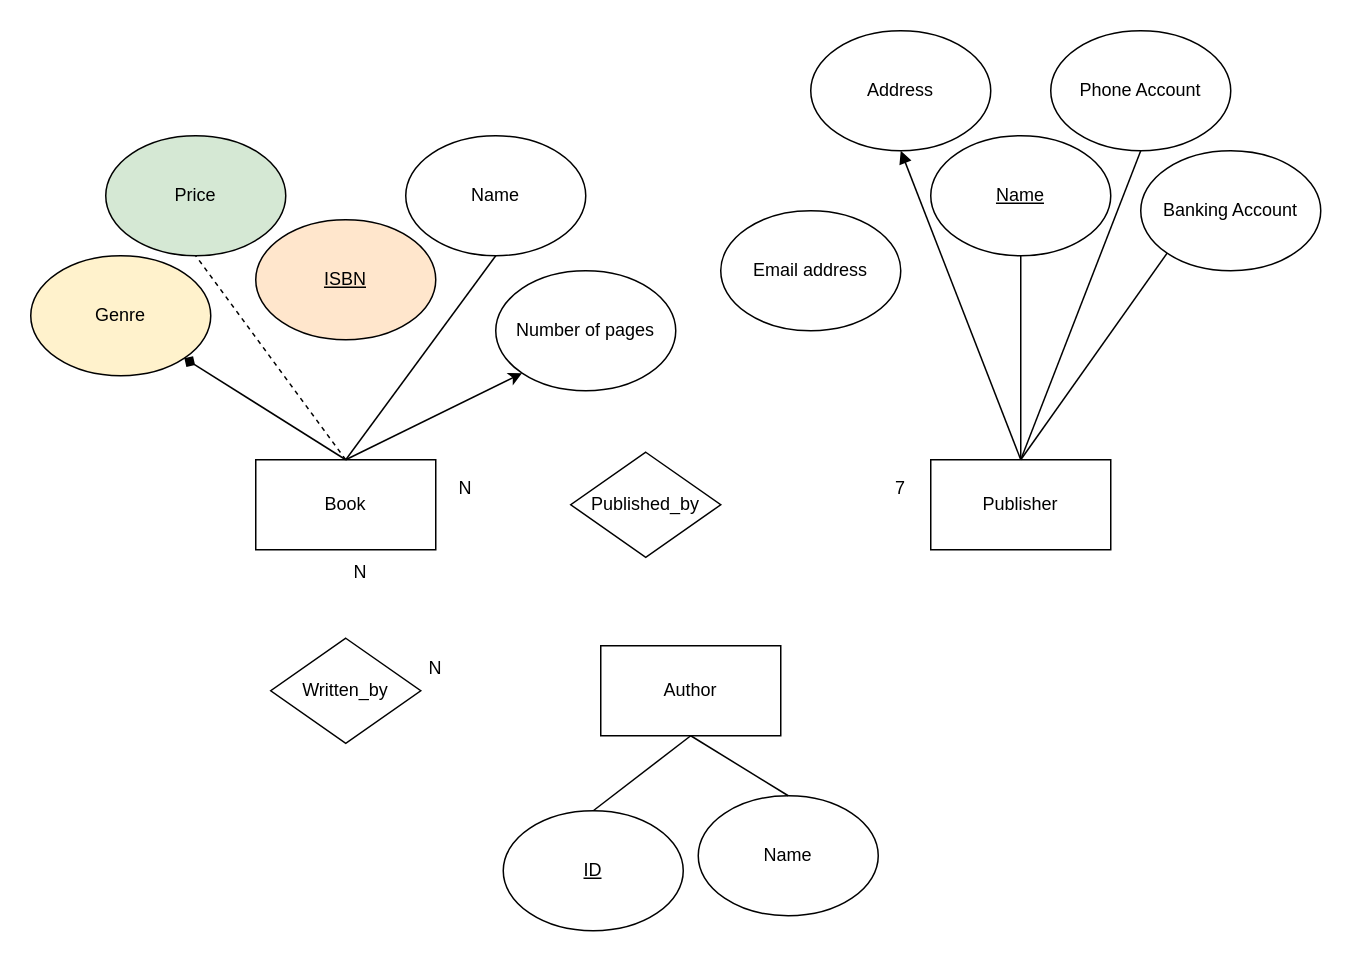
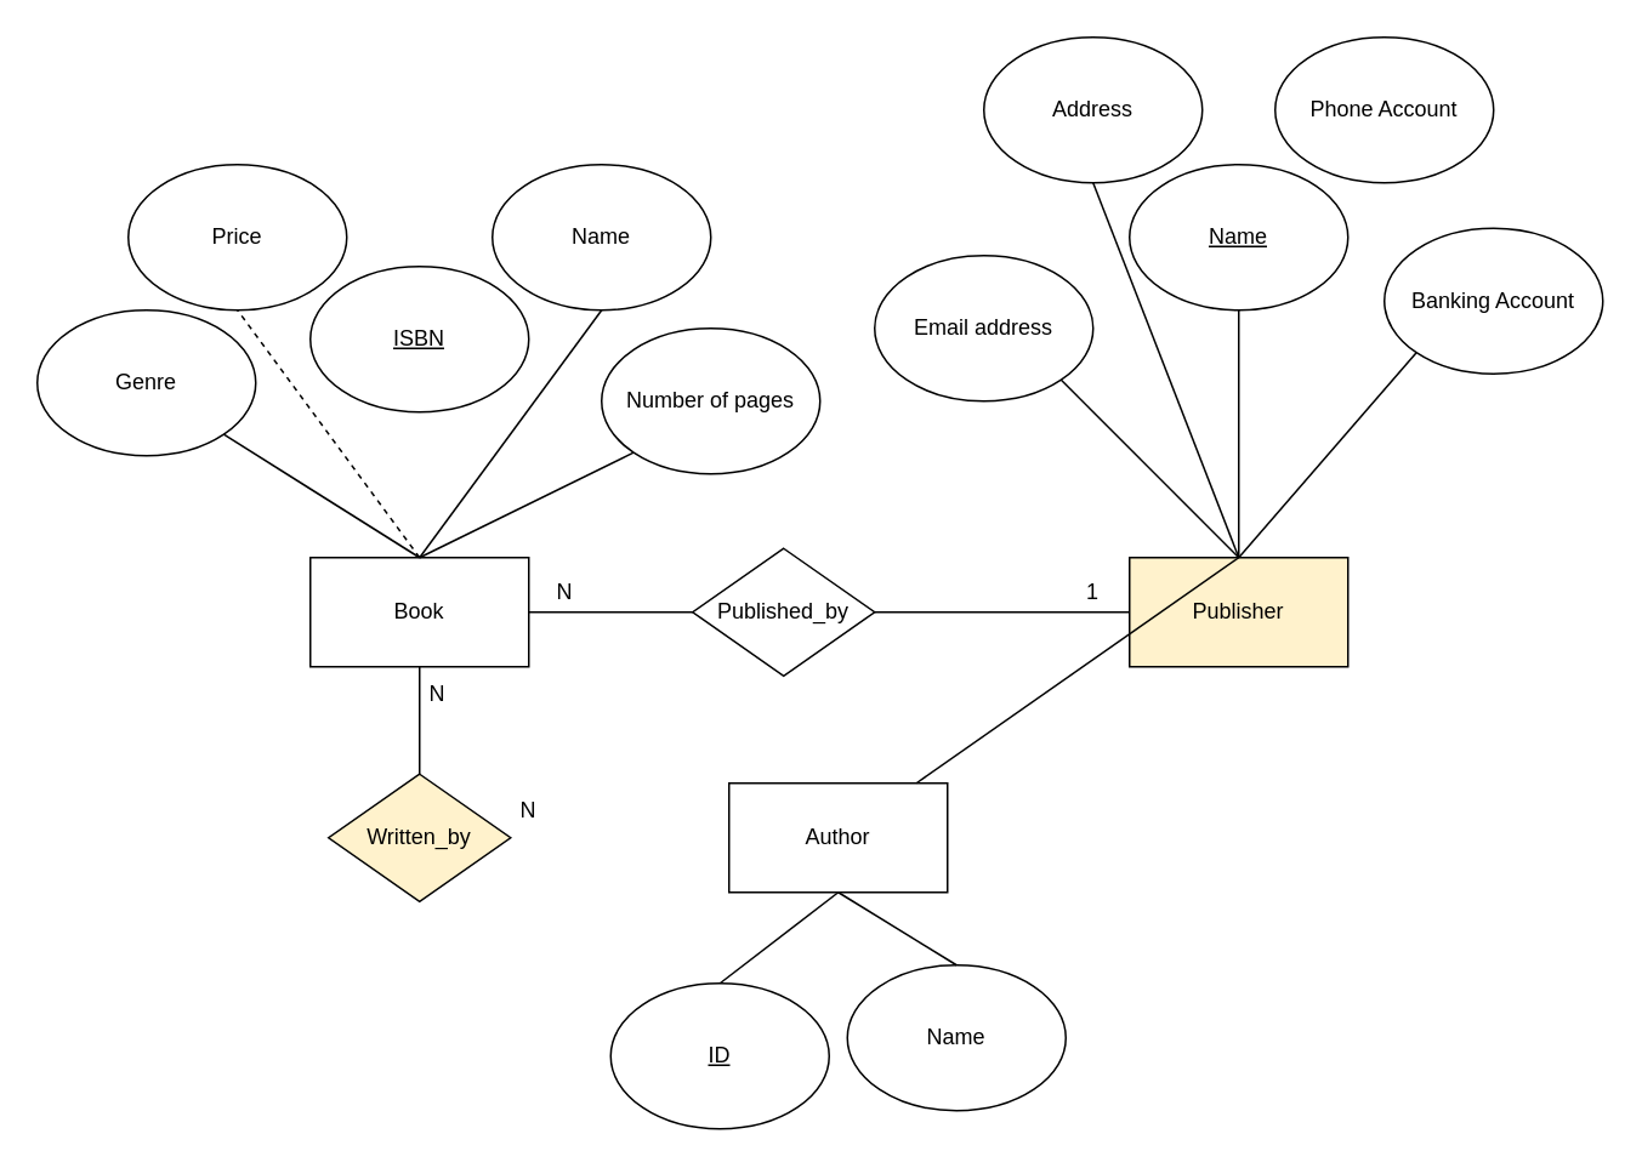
  <mxCell id="0" />
  <mxCell id="1" parent="0" />
- <mxCell id="2" value="Written_by" style="rhombus;whiteSpace=wrap;html=1;" vertex="1" parent="1"><mxGeometry x="180" y="425" width="100" height="70" as="geometry" /></mxCell>
+ <mxCell id="2" value="Written_by" style="rhombus;whiteSpace=wrap;html=1;fillColor=#fff2cc;" vertex="1" parent="1"><mxGeometry x="180" y="425" width="100" height="70" as="geometry" /></mxCell>
  <mxCell id="3" value="Book" style="rounded=0;whiteSpace=wrap;html=1;" vertex="1" parent="1"><mxGeometry x="170" y="306" width="120" height="60" as="geometry" /></mxCell>
- <mxCell id="4" value="&lt;u&gt;ISBN&lt;/u&gt;" style="ellipse;whiteSpace=wrap;html=1;fillColor=#ffe6cc;" vertex="1" parent="1"><mxGeometry x="170" y="146" width="120" height="80" as="geometry" /></mxCell>
+ <mxCell id="4" value="&lt;u&gt;ISBN&lt;/u&gt;" style="ellipse;whiteSpace=wrap;html=1;" vertex="1" parent="1"><mxGeometry x="170" y="146" width="120" height="80" as="geometry" /></mxCell>
+ <mxCell id="5" value="" style="endArrow=none;html=1;rounded=0;exitX=0.5;exitY=0;exitDx=0;exitDy=0;entryX=0.5;entryY=1;entryDx=0;entryDy=0;" edge="1" parent="1" source="2" target="3"><mxGeometry width="50" height="50" relative="1" as="geometry"><mxPoint x="160" y="446" as="sourcePoint" /><mxPoint x="160" y="366" as="targetPoint" /></mxGeometry></mxCell>
  <mxCell id="6" value="Author" style="rounded=0;whiteSpace=wrap;html=1;" vertex="1" parent="1"><mxGeometry x="400" y="430" width="120" height="60" as="geometry" /></mxCell>
  <mxCell id="7" value="Name" style="ellipse;whiteSpace=wrap;html=1;" vertex="1" parent="1"><mxGeometry x="270" y="90" width="120" height="80" as="geometry" /></mxCell>
  <mxCell id="8" value="" style="endArrow=none;html=1;rounded=0;exitX=0.5;exitY=0;exitDx=0;exitDy=0;entryX=0.5;entryY=1;entryDx=0;entryDy=0;" edge="1" parent="1" target="7" source="3"><mxGeometry width="50" height="50" relative="1" as="geometry"><mxPoint x="360" y="306" as="sourcePoint" /><mxPoint x="460" y="246" as="targetPoint" /></mxGeometry></mxCell>
- <mxCell id="9" value="Price" style="ellipse;whiteSpace=wrap;html=1;fillColor=#d5e8d4;" vertex="1" parent="1"><mxGeometry x="70" y="90" width="120" height="80" as="geometry" /></mxCell>
+ <mxCell id="9" value="Price" style="ellipse;whiteSpace=wrap;html=1;" vertex="1" parent="1"><mxGeometry x="70" y="90" width="120" height="80" as="geometry" /></mxCell>
  <mxCell id="10" value="" style="endArrow=none;html=1;rounded=0;exitX=0.5;exitY=0;exitDx=0;exitDy=0;entryX=0.5;entryY=1;entryDx=0;entryDy=0;dashed=1;" edge="1" parent="1" target="9" source="3"><mxGeometry width="50" height="50" relative="1" as="geometry"><mxPoint x="100" y="306" as="sourcePoint" /><mxPoint x="200" y="246" as="targetPoint" /></mxGeometry></mxCell>
- <mxCell id="11" value="Genre" style="ellipse;whiteSpace=wrap;html=1;fillColor=#fff2cc;" vertex="1" parent="1"><mxGeometry x="20" y="170" width="120" height="80" as="geometry" /></mxCell>
- <mxCell id="12" value="" style="endArrow=diamond;html=1;rounded=0;exitX=0.5;exitY=0;exitDx=0;exitDy=0;entryX=1;entryY=1;entryDx=0;entryDy=0;" edge="1" parent="1" target="11" source="3"><mxGeometry width="50" height="50" relative="1" as="geometry"><mxPoint x="150" y="376" as="sourcePoint" /><mxPoint x="120" y="316" as="targetPoint" /></mxGeometry></mxCell>
+ <mxCell id="11" value="Genre" style="ellipse;whiteSpace=wrap;html=1;" vertex="1" parent="1"><mxGeometry x="20" y="170" width="120" height="80" as="geometry" /></mxCell>
+ <mxCell id="12" value="" style="endArrow=none;html=1;rounded=0;exitX=0.5;exitY=0;exitDx=0;exitDy=0;entryX=1;entryY=1;entryDx=0;entryDy=0;" edge="1" parent="1" target="11" source="3"><mxGeometry width="50" height="50" relative="1" as="geometry"><mxPoint x="150" y="376" as="sourcePoint" /><mxPoint x="120" y="316" as="targetPoint" /></mxGeometry></mxCell>
  <mxCell id="13" value="Number of pages" style="ellipse;whiteSpace=wrap;html=1;" vertex="1" parent="1"><mxGeometry x="330" y="180" width="120" height="80" as="geometry" /></mxCell>
- <mxCell id="14" value="" style="endArrow=classic;html=1;rounded=0;exitX=0.5;exitY=0;exitDx=0;exitDy=0;entryX=0;entryY=1;entryDx=0;entryDy=0;" edge="1" parent="1" target="13" source="3"><mxGeometry width="50" height="50" relative="1" as="geometry"><mxPoint x="515" y="366" as="sourcePoint" /><mxPoint x="485" y="306" as="targetPoint" /><Array as="points" /></mxGeometry></mxCell>
+ <mxCell id="14" value="" style="endArrow=none;html=1;rounded=0;exitX=0.5;exitY=0;exitDx=0;exitDy=0;entryX=0;entryY=1;entryDx=0;entryDy=0;" edge="1" parent="1" target="13" source="3"><mxGeometry width="50" height="50" relative="1" as="geometry"><mxPoint x="515" y="366" as="sourcePoint" /><mxPoint x="485" y="306" as="targetPoint" /><Array as="points" /></mxGeometry></mxCell>
  <mxCell id="15" value="Published_by" style="rhombus;whiteSpace=wrap;html=1;" vertex="1" parent="1"><mxGeometry x="380" y="301" width="100" height="70" as="geometry" /></mxCell>
- <mxCell id="17" value="Publisher" style="rounded=0;whiteSpace=wrap;html=1;" vertex="1" parent="1"><mxGeometry x="620" y="306" width="120" height="60" as="geometry" /></mxCell>
+ <mxCell id="16" value="" style="endArrow=none;html=1;rounded=0;entryX=1;entryY=0.5;entryDx=0;entryDy=0;exitX=0;exitY=0.5;exitDx=0;exitDy=0;" edge="1" parent="1" source="17" target="15"><mxGeometry width="50" height="50" relative="1" as="geometry"><mxPoint x="432" y="440" as="sourcePoint" /><mxPoint x="431.76" y="390" as="targetPoint" /></mxGeometry></mxCell>
+ <mxCell id="17" value="Publisher" style="rounded=0;whiteSpace=wrap;html=1;fillColor=#fff2cc;" vertex="1" parent="1"><mxGeometry x="620" y="306" width="120" height="60" as="geometry" /></mxCell>
+ <mxCell id="18" value="" style="endArrow=none;html=1;rounded=0;entryX=1;entryY=0.5;entryDx=0;entryDy=0;exitX=0;exitY=0.5;exitDx=0;exitDy=0;" edge="1" parent="1" source="15" target="3"><mxGeometry width="50" height="50" relative="1" as="geometry"><mxPoint x="382" y="360" as="sourcePoint" /><mxPoint x="314" y="360" as="targetPoint" /></mxGeometry></mxCell>
  <mxCell id="19" value="&lt;u&gt;Name&lt;/u&gt;" style="ellipse;whiteSpace=wrap;html=1;" vertex="1" parent="1"><mxGeometry x="620" y="90" width="120" height="80" as="geometry" /></mxCell>
  <mxCell id="20" value="" style="endArrow=none;html=1;rounded=0;entryX=0.5;entryY=1;entryDx=0;entryDy=0;exitX=0.5;exitY=0;exitDx=0;exitDy=0;" edge="1" parent="1" target="19" source="17"><mxGeometry width="50" height="50" relative="1" as="geometry"><mxPoint x="590" y="280" as="sourcePoint" /><mxPoint x="740" y="226.84" as="targetPoint" /></mxGeometry></mxCell>
  <mxCell id="21" value="Address" style="ellipse;whiteSpace=wrap;html=1;" vertex="1" parent="1"><mxGeometry x="540" y="20" width="120" height="80" as="geometry" /></mxCell>
- <mxCell id="22" value="" style="endArrow=block;html=1;rounded=0;exitX=0.5;exitY=0;exitDx=0;exitDy=0;entryX=0.5;entryY=1;entryDx=0;entryDy=0;" edge="1" parent="1" target="21" source="17"><mxGeometry width="50" height="50" relative="1" as="geometry"><mxPoint x="690" y="276" as="sourcePoint" /><mxPoint x="870" y="226.84" as="targetPoint" /></mxGeometry></mxCell>
+ <mxCell id="22" value="" style="endArrow=none;html=1;rounded=0;exitX=0.5;exitY=0;exitDx=0;exitDy=0;entryX=0.5;entryY=1;entryDx=0;entryDy=0;" edge="1" parent="1" target="21" source="17"><mxGeometry width="50" height="50" relative="1" as="geometry"><mxPoint x="690" y="276" as="sourcePoint" /><mxPoint x="870" y="226.84" as="targetPoint" /></mxGeometry></mxCell>
  <mxCell id="23" value="Phone Account" style="ellipse;whiteSpace=wrap;html=1;" vertex="1" parent="1"><mxGeometry x="700" y="20" width="120" height="80" as="geometry" /></mxCell>
- <mxCell id="24" value="" style="endArrow=none;html=1;rounded=0;entryX=0.5;entryY=1;entryDx=0;entryDy=0;exitX=0.5;exitY=0;exitDx=0;exitDy=0;" edge="1" parent="1" target="23" source="17"><mxGeometry width="50" height="50" relative="1" as="geometry"><mxPoint x="650" y="250" as="sourcePoint" /><mxPoint x="910" y="286.84" as="targetPoint" /></mxGeometry></mxCell>
+ <mxCell id="24" value="" style="endArrow=none;html=1;rounded=0;exitX=0.5;exitY=0;exitDx=0;exitDy=0;" edge="1" parent="1" target="6" source="17"><mxGeometry width="50" height="50" relative="1" as="geometry"><mxPoint x="650" y="250" as="sourcePoint" /><mxPoint x="910" y="286.84" as="targetPoint" /></mxGeometry></mxCell>
  <mxCell id="25" value="Email address" style="ellipse;whiteSpace=wrap;html=1;" vertex="1" parent="1"><mxGeometry x="480" y="140" width="120" height="80" as="geometry" /></mxCell>
- <mxCell id="27" value="Banking Account" style="ellipse;whiteSpace=wrap;html=1;" vertex="1" parent="1"><mxGeometry x="760" width="120" height="80" as="geometry" y="100" /></mxCell>
+ <mxCell id="26" value="" style="endArrow=none;html=1;rounded=0;exitX=0.5;exitY=0;exitDx=0;exitDy=0;entryX=1;entryY=1;entryDx=0;entryDy=0;" edge="1" parent="1" target="25" source="17"><mxGeometry width="50" height="50" relative="1" as="geometry"><mxPoint x="690" y="276" as="sourcePoint" /><mxPoint x="940" y="346.42" as="targetPoint" /></mxGeometry></mxCell>
+ <mxCell id="27" value="Banking Account" style="ellipse;whiteSpace=wrap;html=1;" vertex="1" parent="1"><mxGeometry x="760" y="125" width="120" height="80" as="geometry" /></mxCell>
  <mxCell id="28" value="" style="endArrow=none;html=1;rounded=0;exitX=0.5;exitY=0;exitDx=0;exitDy=0;entryX=0;entryY=1;entryDx=0;entryDy=0;" edge="1" parent="1" target="27" source="17"><mxGeometry width="50" height="50" relative="1" as="geometry"><mxPoint x="840" y="269.16" as="sourcePoint" /><mxPoint x="960" y="220" as="targetPoint" /></mxGeometry></mxCell>
  <mxCell id="29" value="N" style="text;html=1;strokeColor=none;fillColor=none;align=center;verticalAlign=middle;whiteSpace=wrap;rounded=0;" vertex="1" parent="1"><mxGeometry x="280" y="310" width="60" height="30" as="geometry" /></mxCell>
- <mxCell id="30" value="7" style="text;html=1;strokeColor=none;fillColor=none;align=center;verticalAlign=middle;whiteSpace=wrap;rounded=0;" vertex="1" parent="1"><mxGeometry x="570" y="310" width="60" height="30" as="geometry" /></mxCell>
+ <mxCell id="30" value="1" style="text;html=1;strokeColor=none;fillColor=none;align=center;verticalAlign=middle;whiteSpace=wrap;rounded=0;" vertex="1" parent="1"><mxGeometry x="570" y="310" width="60" height="30" as="geometry" /></mxCell>
  <mxCell id="31" value="N" style="text;html=1;strokeColor=none;fillColor=none;align=center;verticalAlign=middle;whiteSpace=wrap;rounded=0;" vertex="1" parent="1"><mxGeometry x="210" y="366" width="60" height="30" as="geometry" /></mxCell>
  <mxCell id="32" value="N" style="text;html=1;strokeColor=none;fillColor=none;align=center;verticalAlign=middle;whiteSpace=wrap;rounded=0;" vertex="1" parent="1"><mxGeometry x="260" y="430" width="60" height="30" as="geometry" /></mxCell>
  <mxCell id="33" value="&lt;u&gt;ID&lt;/u&gt;" style="ellipse;whiteSpace=wrap;html=1;" vertex="1" parent="1"><mxGeometry x="335" y="540" width="120" height="80" as="geometry" /></mxCell>
  <mxCell id="34" value="" style="endArrow=none;html=1;rounded=0;entryX=0.5;entryY=0;entryDx=0;entryDy=0;exitX=0.5;exitY=1;exitDx=0;exitDy=0;" edge="1" parent="1" target="33" source="6"><mxGeometry width="50" height="50" relative="1" as="geometry"><mxPoint x="370" y="670" as="sourcePoint" /><mxPoint x="590" y="726" as="targetPoint" /></mxGeometry></mxCell>
  <mxCell id="35" value="Name" style="ellipse;whiteSpace=wrap;html=1;" vertex="1" parent="1"><mxGeometry x="465" y="530" width="120" height="80" as="geometry" /></mxCell>
  <mxCell id="36" value="" style="endArrow=none;html=1;rounded=0;entryX=0.5;entryY=0;entryDx=0;entryDy=0;exitX=0.5;exitY=1;exitDx=0;exitDy=0;" edge="1" parent="1" target="35" source="6"><mxGeometry width="50" height="50" relative="1" as="geometry"><mxPoint x="590" y="490" as="sourcePoint" /><mxPoint x="720" y="726" as="targetPoint" /></mxGeometry></mxCell>
